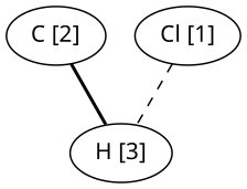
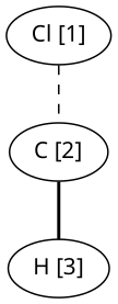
  graph {
    fontname="Noto Sans"
    node [fontname="Noto Sans"]
    edge [fontname="Noto Sans"]
    n1 [label="C [2]"]
    n2 [label="H [3]"]
    n3 [label="Cl [1]"]
    n1 -- n2 [style=bold]
-   n3 -- n2 [style=dashed]
+   n3 -- n1 [style=dashed]
  }
